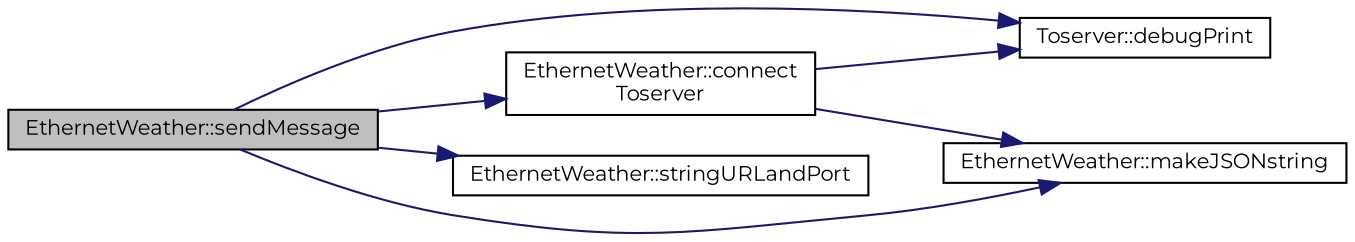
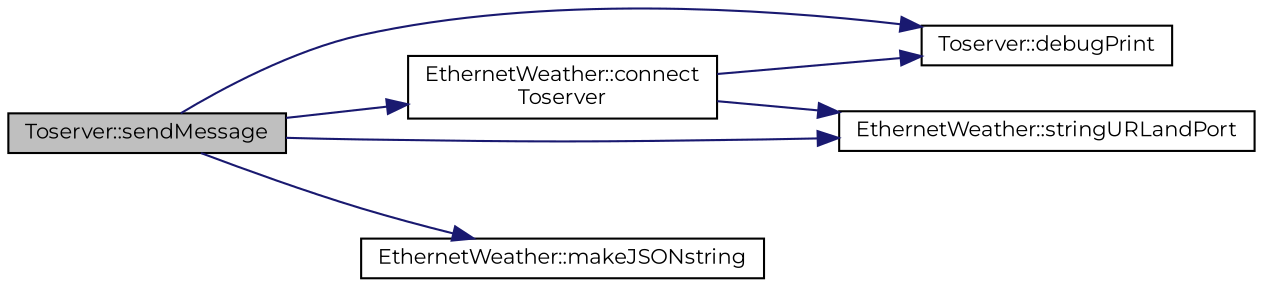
  digraph {
    fontname=Montserrat
    rankdir=LR
    node [color=black fillcolor=white fontname=Montserrat fontsize=10 shape=record style=filled]
    edge [color=midnightblue fontname=Montserrat fontsize=10 labelfontname=Helvetica labelfontsize=10 style=solid]
-   n1 [fillcolor=grey75 fontcolor=black height=0.2 label="EthernetWeather::sendMessage" width=0.4]
+   n1 [fillcolor=grey75 fontcolor=black height=0.2 label="Toserver::sendMessage" width=0.4]
    n2 [height=0.2 label="EthernetWeather::connect\lToserver" width=0.4]
    n3 [height=0.2 label="Toserver::debugPrint" width=0.4]
    n4 [height=0.2 label="EthernetWeather::stringURLandPort" width=0.4]
    n5 [height=0.2 label="EthernetWeather::makeJSONstring" width=0.4]
    n1 -> n2
    n1 -> n3
    n1 -> n4
    n1 -> n5
    n2 -> n3
-   n2 -> n5
+   n2 -> n4
  }
